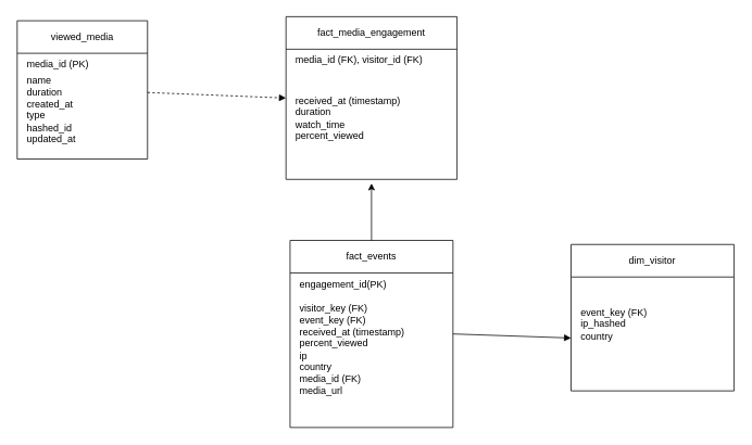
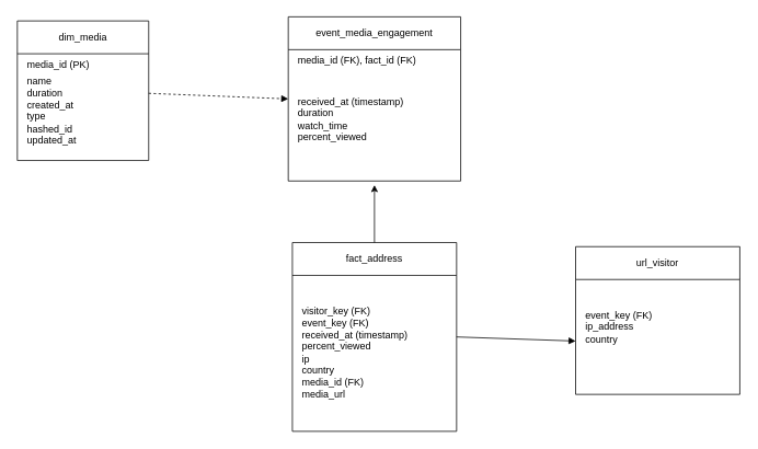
  <mxCell id="0" />
  <mxCell id="1" parent="0" />
- <mxCell id="2" value="viewed_media" style="shape=swimlane;whiteSpace=wrap;html=1;" parent="1" vertex="1"><mxGeometry x="20" y="25" width="160" height="170" as="geometry" /></mxCell>
+ <mxCell id="2" value="dim_media" style="shape=swimlane;whiteSpace=wrap;html=1;" parent="1" vertex="1"><mxGeometry x="20" y="25" width="160" height="170" as="geometry" /></mxCell>
  <mxCell id="3" value="media_id (PK)" style="text;html=1;strokeColor=none;fillColor=none;" parent="2" vertex="1"><mxGeometry x="10" y="40" width="180" height="30" as="geometry" /></mxCell>
  <mxCell id="4" value="name&lt;div&gt;duration&lt;/div&gt;&lt;div&gt;created_at&lt;/div&gt;&lt;div&gt;type&lt;/div&gt;&lt;div&gt;hashed_id&lt;/div&gt;&lt;div&gt;updated_at&lt;/div&gt;" style="text;html=1;strokeColor=none;fillColor=none;" parent="2" vertex="1"><mxGeometry x="10" y="60" width="130" height="100" as="geometry" /></mxCell>
- <mxCell id="5" value="dim_visitor" style="shape=swimlane;whiteSpace=wrap;html=1;" parent="1" vertex="1"><mxGeometry x="700" y="300" width="200" height="180" as="geometry" /></mxCell>
- <mxCell id="6" value="&lt;div&gt;event_key (FK)&lt;/div&gt;&lt;div&gt;ip_hashed&lt;/div&gt;&lt;div&gt;country&lt;/div&gt;" style="text;html=1;strokeColor=none;fillColor=none;" parent="5" vertex="1"><mxGeometry x="10" y="70" width="180" height="90" as="geometry" /></mxCell>
- <mxCell id="7" value="fact_media_engagement" style="shape=swimlane;whiteSpace=wrap;html=1;" parent="1" vertex="1"><mxGeometry x="350" y="20" width="210" height="200" as="geometry"><mxRectangle x="200" y="300" width="170" height="30" as="alternateBounds" /></mxGeometry></mxCell>
- <mxCell id="8" value="media_id (FK), visitor_id (FK)" style="text;html=1;strokeColor=none;fillColor=none;" parent="7" vertex="1"><mxGeometry x="10" y="40" width="260" height="30" as="geometry" /></mxCell>
+ <mxCell id="5" value="url_visitor" style="shape=swimlane;whiteSpace=wrap;html=1;" parent="1" vertex="1"><mxGeometry x="700" y="300" width="200" height="180" as="geometry" /></mxCell>
+ <mxCell id="6" value="&lt;div&gt;event_key (FK)&lt;/div&gt;&lt;div&gt;ip_address&lt;/div&gt;&lt;div&gt;country&lt;/div&gt;" style="text;html=1;strokeColor=none;fillColor=none;" parent="5" vertex="1"><mxGeometry x="10" y="70" width="180" height="90" as="geometry" /></mxCell>
+ <mxCell id="7" value="event_media_engagement" style="shape=swimlane;whiteSpace=wrap;html=1;" parent="1" vertex="1"><mxGeometry x="350" y="20" width="210" height="200" as="geometry"><mxRectangle x="200" y="300" width="170" height="30" as="alternateBounds" /></mxGeometry></mxCell>
+ <mxCell id="8" value="media_id (FK), fact_id (FK)" style="text;html=1;strokeColor=none;fillColor=none;" parent="7" vertex="1"><mxGeometry x="10" y="40" width="260" height="30" as="geometry" /></mxCell>
  <mxCell id="9" value="received_at (timestamp)&lt;br&gt;&lt;div&gt;duration&lt;/div&gt;&lt;div&gt;watch_time&lt;/div&gt;&lt;div&gt;percent_viewed&lt;/div&gt;&lt;div&gt;&lt;br&gt;&lt;/div&gt;" style="text;html=1;strokeColor=none;fillColor=none;" parent="7" vertex="1"><mxGeometry x="10" y="90" width="260" height="90" as="geometry" /></mxCell>
  <mxCell id="10" style="endArrow=block;html=1;entryX=0;entryY=0.5;entryDx=0;entryDy=0;dashed=1;" parent="1" source="2" target="7" edge="1"><mxGeometry relative="1" as="geometry" /></mxCell>
  <mxCell id="11" style="endArrow=block;html=1;exitX=1;exitY=0.5;exitDx=0;exitDy=0;" parent="1" source="12" edge="1"><mxGeometry relative="1" as="geometry"><mxPoint x="700" y="415" as="targetPoint" /><Array as="points" /></mxGeometry></mxCell>
- <mxCell id="12" value="fact_events" style="shape=swimlane;whiteSpace=wrap;html=1;" parent="1" vertex="1"><mxGeometry x="355" y="295" width="200" height="230" as="geometry" /></mxCell>
- <mxCell id="13" value="engagement_id(PK)" style="text;html=1;strokeColor=none;fillColor=none;" parent="12" vertex="1"><mxGeometry x="10" y="40" width="180" height="30" as="geometry" /></mxCell>
+ <mxCell id="12" value="fact_address" style="shape=swimlane;whiteSpace=wrap;html=1;" parent="1" vertex="1"><mxGeometry x="355" y="295" width="200" height="230" as="geometry" /></mxCell>
  <mxCell id="14" value="&lt;div&gt;visitor_key (FK)&lt;/div&gt;&lt;div&gt;event_key (FK)&lt;/div&gt;&lt;div&gt;received_at (timestamp)&lt;/div&gt;&lt;div&gt;percent_viewed&lt;/div&gt;&lt;div&gt;ip&lt;/div&gt;&lt;div&gt;country&lt;/div&gt;&lt;div&gt;media_id (FK)&lt;/div&gt;&lt;div&gt;&lt;span style=&quot;background-color: transparent; color: light-dark(rgb(0, 0, 0), rgb(255, 255, 255));&quot;&gt;media_url&lt;/span&gt;&lt;/div&gt;" style="text;html=1;strokeColor=none;fillColor=none;" parent="12" vertex="1"><mxGeometry x="10" y="70" width="180" height="90" as="geometry" /></mxCell>
  <mxCell id="15" value="" style="endArrow=classic;html=1;rounded=0;" edge="1" parent="1" source="12"><mxGeometry width="50" height="50" relative="1" as="geometry"><mxPoint x="440" y="375" as="sourcePoint" /><mxPoint x="455" y="225" as="targetPoint" /></mxGeometry></mxCell>
